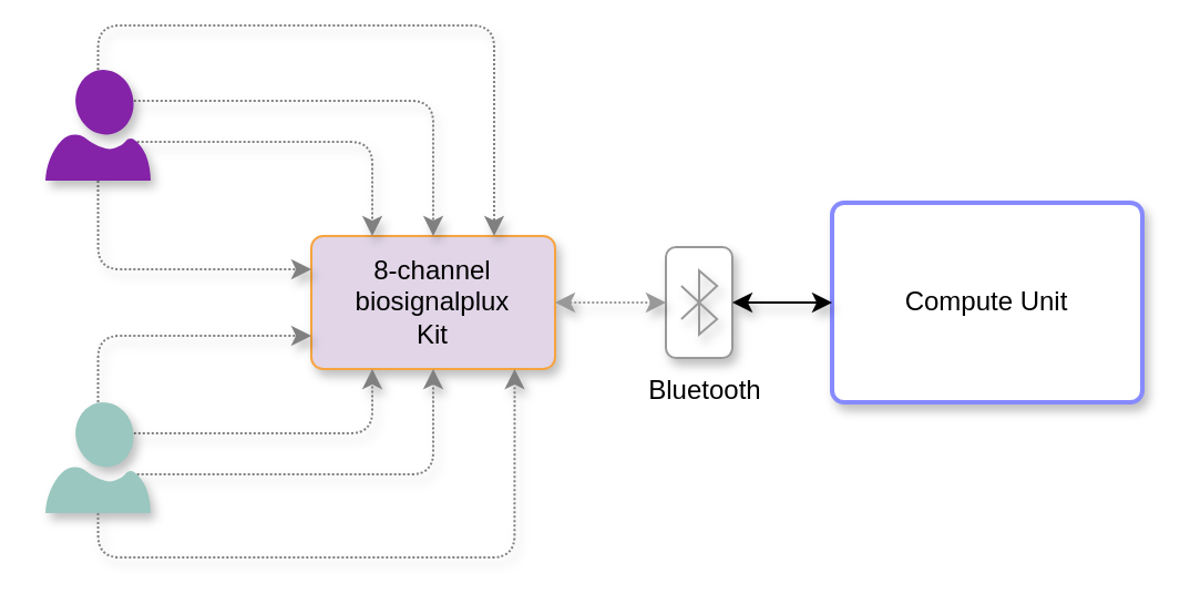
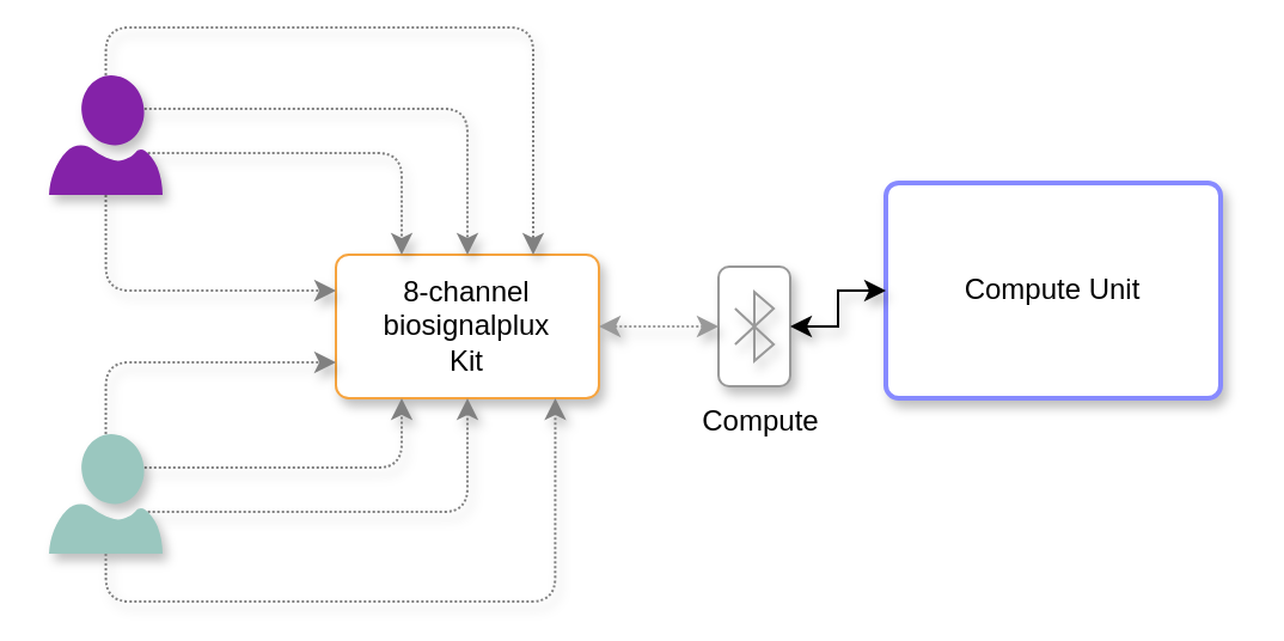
  <mxCell id="0" />
  <mxCell id="1" parent="0" />
- <mxCell id="2" value="&lt;div&gt;Compute Unit&lt;br&gt;&lt;/div&gt;" style="rounded=1;whiteSpace=wrap;html=1;strokeWidth=2;shadow=1;arcSize=6;strokeColor=#878AFF;" parent="1" vertex="1"><mxGeometry x="375" y="80" width="140" height="90" as="geometry" /></mxCell>
+ <mxCell id="2" value="&lt;div&gt;Compute Unit&lt;br&gt;&lt;/div&gt;" style="rounded=1;whiteSpace=wrap;html=1;strokeWidth=2;shadow=1;arcSize=6;strokeColor=#878AFF;" parent="1" vertex="1"><mxGeometry x="370" y="65" width="140" height="90" as="geometry" /></mxCell>
  <mxCell id="3" value="" style="group;shadow=1;" parent="1" vertex="1" connectable="0"><mxGeometry x="300" y="100" width="47.5" height="80" as="geometry" /></mxCell>
  <mxCell id="4" value="" style="rounded=1;whiteSpace=wrap;html=1;strokeWidth=1;shadow=1;strokeColor=#999999;" parent="3" vertex="1"><mxGeometry width="30" height="50" as="geometry" /></mxCell>
  <mxCell id="5" value="" style="html=1;verticalLabelPosition=bottom;align=center;labelBackgroundColor=#ffffff;verticalAlign=top;strokeWidth=1;strokeColor=#999999;shadow=1;dashed=0;shape=mxgraph.ios7.icons.bluetooth;pointerEvents=1" parent="3" vertex="1"><mxGeometry x="6.938" y="10.6" width="16.125" height="28.8" as="geometry" /></mxCell>
- <mxCell id="6" value="Bluetooth" style="text;html=1;align=center;verticalAlign=middle;whiteSpace=wrap;rounded=0;shadow=1;" vertex="1" parent="3"><mxGeometry x="-12.5" y="50" width="60" height="30" as="geometry" /></mxCell>
- <mxCell id="7" value="8-channel&lt;br&gt;biosignalplux&lt;br&gt;Kit" style="rounded=1;whiteSpace=wrap;html=1;strokeWidth=1;shadow=1;arcSize=9;rotation=0;strokeColor=#f6a43f;fillColor=#e1d5e7;" parent="1" vertex="1"><mxGeometry x="140" y="95" width="110" height="60" as="geometry" /></mxCell>
+ <mxCell id="6" value="Compute" style="text;html=1;align=center;verticalAlign=middle;whiteSpace=wrap;rounded=0;shadow=1;" vertex="1" parent="3"><mxGeometry x="-12.5" y="50" width="60" height="30" as="geometry" /></mxCell>
+ <mxCell id="7" value="8-channel&lt;br&gt;biosignalplux&lt;br&gt;Kit" style="rounded=1;whiteSpace=wrap;html=1;strokeWidth=1;shadow=1;arcSize=9;rotation=0;strokeColor=#f6a43f;" parent="1" vertex="1"><mxGeometry x="140" y="95" width="110" height="60" as="geometry" /></mxCell>
  <mxCell id="8" style="edgeStyle=orthogonalEdgeStyle;rounded=0;orthogonalLoop=1;jettySize=auto;html=1;entryX=1;entryY=0.5;entryDx=0;entryDy=0;startArrow=classic;startFill=1;dashed=1;dashPattern=1 1;strokeColor=#999999;shadow=1;" parent="1" source="4" target="7" edge="1"><mxGeometry relative="1" as="geometry" /></mxCell>
  <mxCell id="9" style="edgeStyle=orthogonalEdgeStyle;rounded=0;orthogonalLoop=1;jettySize=auto;html=1;startArrow=classic;startFill=1;shadow=1;" edge="1" parent="1" source="4" target="2"><mxGeometry relative="1" as="geometry" /></mxCell>
  <mxCell id="10" style="edgeStyle=orthogonalEdgeStyle;rounded=1;orthogonalLoop=1;jettySize=auto;html=1;exitX=0.5;exitY=1;exitDx=0;exitDy=0;exitPerimeter=0;entryX=0;entryY=0.25;entryDx=0;entryDy=0;curved=0;dashed=1;dashPattern=1 1;strokeColor=#808080;shadow=1;" edge="1" parent="1" source="14" target="7"><mxGeometry relative="1" as="geometry" /></mxCell>
  <mxCell id="11" style="edgeStyle=orthogonalEdgeStyle;rounded=1;orthogonalLoop=1;jettySize=auto;html=1;exitX=0.87;exitY=0.65;exitDx=0;exitDy=0;exitPerimeter=0;entryX=0.25;entryY=0;entryDx=0;entryDy=0;curved=0;dashed=1;dashPattern=1 1;strokeColor=#808080;shadow=1;" edge="1" parent="1" source="14" target="7"><mxGeometry relative="1" as="geometry" /></mxCell>
  <mxCell id="12" style="edgeStyle=orthogonalEdgeStyle;rounded=1;orthogonalLoop=1;jettySize=auto;html=1;exitX=0.84;exitY=0.28;exitDx=0;exitDy=0;exitPerimeter=0;curved=0;dashed=1;dashPattern=1 1;strokeColor=#808080;shadow=1;" edge="1" parent="1" source="14" target="7"><mxGeometry relative="1" as="geometry" /></mxCell>
  <mxCell id="13" style="edgeStyle=orthogonalEdgeStyle;rounded=1;orthogonalLoop=1;jettySize=auto;html=1;exitX=0.5;exitY=0;exitDx=0;exitDy=0;exitPerimeter=0;entryX=0.75;entryY=0;entryDx=0;entryDy=0;curved=0;dashed=1;dashPattern=1 1;strokeColor=#808080;shadow=1;" edge="1" parent="1" source="14" target="7"><mxGeometry relative="1" as="geometry" /></mxCell>
  <mxCell id="14" value="" style="verticalLabelPosition=bottom;html=1;verticalAlign=top;align=center;strokeColor=none;fillColor=#8422A8;shape=mxgraph.azure.user;shadow=1;" vertex="1" parent="1"><mxGeometry x="20" y="20" width="47.5" height="50" as="geometry" /></mxCell>
  <mxCell id="15" style="edgeStyle=orthogonalEdgeStyle;rounded=1;orthogonalLoop=1;jettySize=auto;html=1;exitX=0.5;exitY=0;exitDx=0;exitDy=0;exitPerimeter=0;entryX=0;entryY=0.75;entryDx=0;entryDy=0;curved=0;dashed=1;dashPattern=1 1;strokeColor=#808080;shadow=1;" edge="1" parent="1" source="18" target="7"><mxGeometry relative="1" as="geometry" /></mxCell>
  <mxCell id="16" style="edgeStyle=orthogonalEdgeStyle;rounded=1;orthogonalLoop=1;jettySize=auto;html=1;exitX=0.84;exitY=0.28;exitDx=0;exitDy=0;exitPerimeter=0;entryX=0.25;entryY=1;entryDx=0;entryDy=0;curved=0;dashed=1;dashPattern=1 1;strokeColor=#808080;shadow=1;" edge="1" parent="1" source="18" target="7"><mxGeometry relative="1" as="geometry" /></mxCell>
  <mxCell id="17" style="edgeStyle=orthogonalEdgeStyle;rounded=1;orthogonalLoop=1;jettySize=auto;html=1;exitX=0.87;exitY=0.65;exitDx=0;exitDy=0;exitPerimeter=0;entryX=0.5;entryY=1;entryDx=0;entryDy=0;curved=0;dashed=1;dashPattern=1 1;strokeColor=#808080;shadow=1;" edge="1" parent="1" source="18" target="7"><mxGeometry relative="1" as="geometry" /></mxCell>
  <mxCell id="18" value="" style="verticalLabelPosition=bottom;html=1;verticalAlign=top;align=center;strokeColor=none;fillColor=#9AC7BF;shape=mxgraph.azure.user;shadow=1;" vertex="1" parent="1"><mxGeometry x="20" y="170" width="47.5" height="50" as="geometry" /></mxCell>
  <mxCell id="19" style="edgeStyle=orthogonalEdgeStyle;rounded=1;orthogonalLoop=1;jettySize=auto;html=1;exitX=0.5;exitY=1;exitDx=0;exitDy=0;exitPerimeter=0;entryX=0.834;entryY=1;entryDx=0;entryDy=0;entryPerimeter=0;curved=0;dashed=1;dashPattern=1 1;strokeColor=#808080;shadow=1;" edge="1" parent="1" source="18" target="7"><mxGeometry relative="1" as="geometry" /></mxCell>
